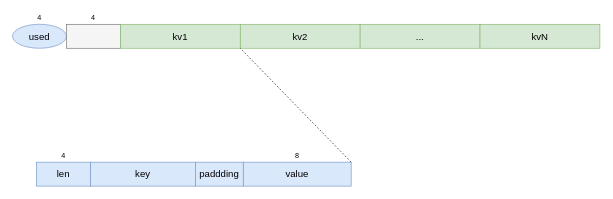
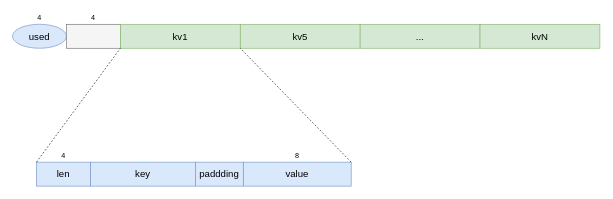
  <mxCell id="0" />
  <mxCell id="1" parent="0" />
  <mxCell id="2" value="used" style="ellipse;whiteSpace=wrap;html=1;fontSize=16;fillColor=#dae8fc;strokeColor=#6c8ebf;" vertex="1" parent="1"><mxGeometry x="20" y="40" width="90" height="40" as="geometry" /></mxCell>
  <mxCell id="3" value="" style="rounded=0;whiteSpace=wrap;html=1;fillColor=#f5f5f5;strokeColor=#666666;fontColor=#333333;" vertex="1" parent="1"><mxGeometry x="110" y="40" width="90" height="40" as="geometry" /></mxCell>
  <mxCell id="4" value="kv1" style="rounded=0;whiteSpace=wrap;html=1;fontSize=16;fillColor=#d5e8d4;strokeColor=#82b366;" vertex="1" parent="1"><mxGeometry x="200" y="40" width="200" height="40" as="geometry" /></mxCell>
- <mxCell id="5" value="kv2" style="rounded=0;whiteSpace=wrap;html=1;fontSize=16;fillColor=#d5e8d4;strokeColor=#82b366;" vertex="1" parent="1"><mxGeometry x="400" y="40" width="200" height="40" as="geometry" /></mxCell>
+ <mxCell id="5" value="kv5" style="rounded=0;whiteSpace=wrap;html=1;fontSize=16;fillColor=#d5e8d4;strokeColor=#82b366;" vertex="1" parent="1"><mxGeometry x="400" y="40" width="200" height="40" as="geometry" /></mxCell>
  <mxCell id="6" value="..." style="rounded=0;whiteSpace=wrap;html=1;fontSize=16;fillColor=#d5e8d4;strokeColor=#82b366;" vertex="1" parent="1"><mxGeometry x="600" y="40" width="200" height="40" as="geometry" /></mxCell>
  <mxCell id="7" value="kvN" style="rounded=0;whiteSpace=wrap;html=1;fontSize=16;fillColor=#d5e8d4;strokeColor=#82b366;" vertex="1" parent="1"><mxGeometry x="800" y="40" width="200" height="40" as="geometry" /></mxCell>
  <mxCell id="8" value="4" style="text;html=1;strokeColor=none;fillColor=none;align=center;verticalAlign=middle;whiteSpace=wrap;rounded=0;" vertex="1" parent="1"><mxGeometry x="45" y="20" width="40" height="20" as="geometry" /></mxCell>
  <mxCell id="9" value="4" style="text;html=1;strokeColor=none;fillColor=none;align=center;verticalAlign=middle;whiteSpace=wrap;rounded=0;" vertex="1" parent="1"><mxGeometry x="135" y="20" width="40" height="20" as="geometry" /></mxCell>
  <mxCell id="10" value="len" style="rounded=0;whiteSpace=wrap;html=1;fontSize=16;fillColor=#dae8fc;strokeColor=#6c8ebf;" vertex="1" parent="1"><mxGeometry x="60" y="270" width="90" height="40" as="geometry" /></mxCell>
  <mxCell id="11" value="key" style="rounded=0;whiteSpace=wrap;html=1;fontSize=16;fillColor=#dae8fc;strokeColor=#6c8ebf;" vertex="1" parent="1"><mxGeometry x="150" y="270" width="175" height="40" as="geometry" /></mxCell>
  <mxCell id="12" value="paddding" style="rounded=0;whiteSpace=wrap;html=1;fontSize=16;fillColor=#dae8fc;strokeColor=#6c8ebf;" vertex="1" parent="1"><mxGeometry x="325" y="270" width="80" height="40" as="geometry" /></mxCell>
  <mxCell id="13" value="value" style="rounded=0;whiteSpace=wrap;html=1;fontSize=16;fillColor=#dae8fc;strokeColor=#6c8ebf;" vertex="1" parent="1"><mxGeometry x="405" y="270" width="180" height="40" as="geometry" /></mxCell>
  <mxCell id="14" value="4" style="text;html=1;strokeColor=none;fillColor=none;align=center;verticalAlign=middle;whiteSpace=wrap;rounded=0;" vertex="1" parent="1"><mxGeometry x="85" y="250" width="40" height="20" as="geometry" /></mxCell>
  <mxCell id="15" value="8" style="text;html=1;strokeColor=none;fillColor=none;align=center;verticalAlign=middle;whiteSpace=wrap;rounded=0;" vertex="1" parent="1"><mxGeometry x="475" y="250" width="40" height="20" as="geometry" /></mxCell>
+ <mxCell id="16" value="" style="endArrow=none;dashed=1;html=1;fontSize=16;entryX=0;entryY=1;entryDx=0;entryDy=0;exitX=0;exitY=0;exitDx=0;exitDy=0;" edge="1" parent="1" source="10" target="4"><mxGeometry width="50" height="50" relative="1" as="geometry"><mxPoint x="300" y="220" as="sourcePoint" /><mxPoint x="350" y="170" as="targetPoint" /></mxGeometry></mxCell>
  <mxCell id="17" value="" style="endArrow=none;dashed=1;html=1;fontSize=16;entryX=0;entryY=1;entryDx=0;entryDy=0;exitX=1;exitY=0;exitDx=0;exitDy=0;" edge="1" parent="1" source="13" target="5"><mxGeometry width="50" height="50" relative="1" as="geometry"><mxPoint x="70" y="280" as="sourcePoint" /><mxPoint x="210" y="90" as="targetPoint" /></mxGeometry></mxCell>
